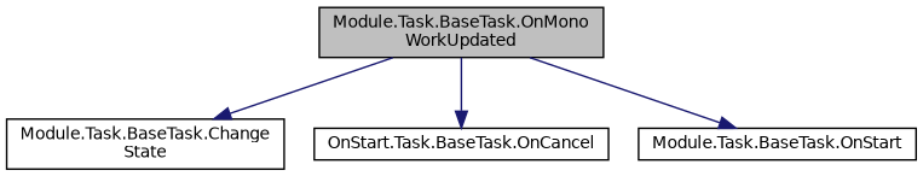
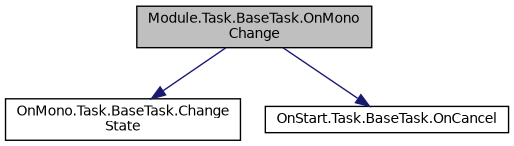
  digraph {
    rankdir=TB
    node [color=black fillcolor=white fontname=Helvetica fontsize=10 shape=record style=filled]
    edge [color=midnightblue fontname=Helvetica fontsize=10 labelfontname=Helvetica labelfontsize=10 style=solid]
-   n1 [fillcolor=grey75 fontcolor=black height=0.2 label="Module.Task.BaseTask.OnMono\lWorkUpdated" width=0.4]
-   n2 [height=0.2 label="Module.Task.BaseTask.Change\lState" width=0.4]
+   n1 [fillcolor=grey75 fontcolor=black height=0.2 label="Module.Task.BaseTask.OnMono\lChange" width=0.4]
+   n2 [height=0.2 label="OnMono.Task.BaseTask.Change\lState" width=0.4]
    n3 [height=0.2 label="OnStart.Task.BaseTask.OnCancel" width=0.4]
-   n4 [height=0.2 label="Module.Task.BaseTask.OnStart" width=0.4]
    n1 -> n2
    n1 -> n3
-   n1 -> n4
  }
